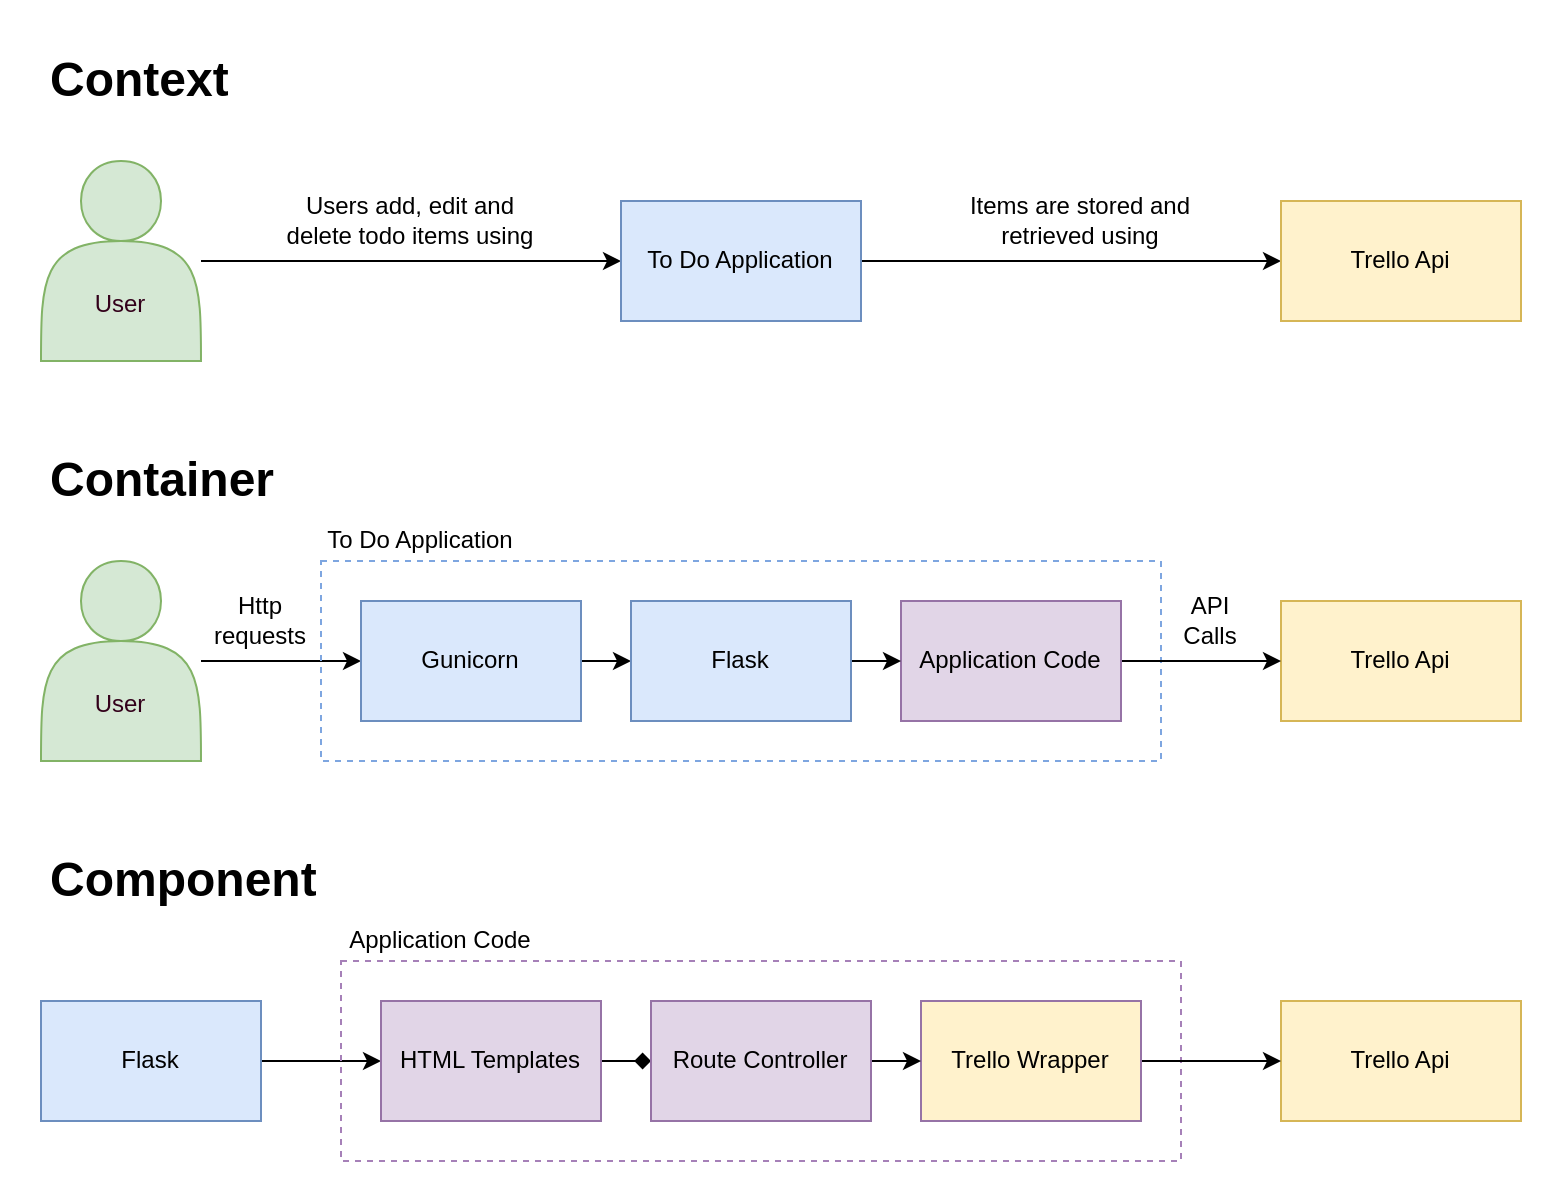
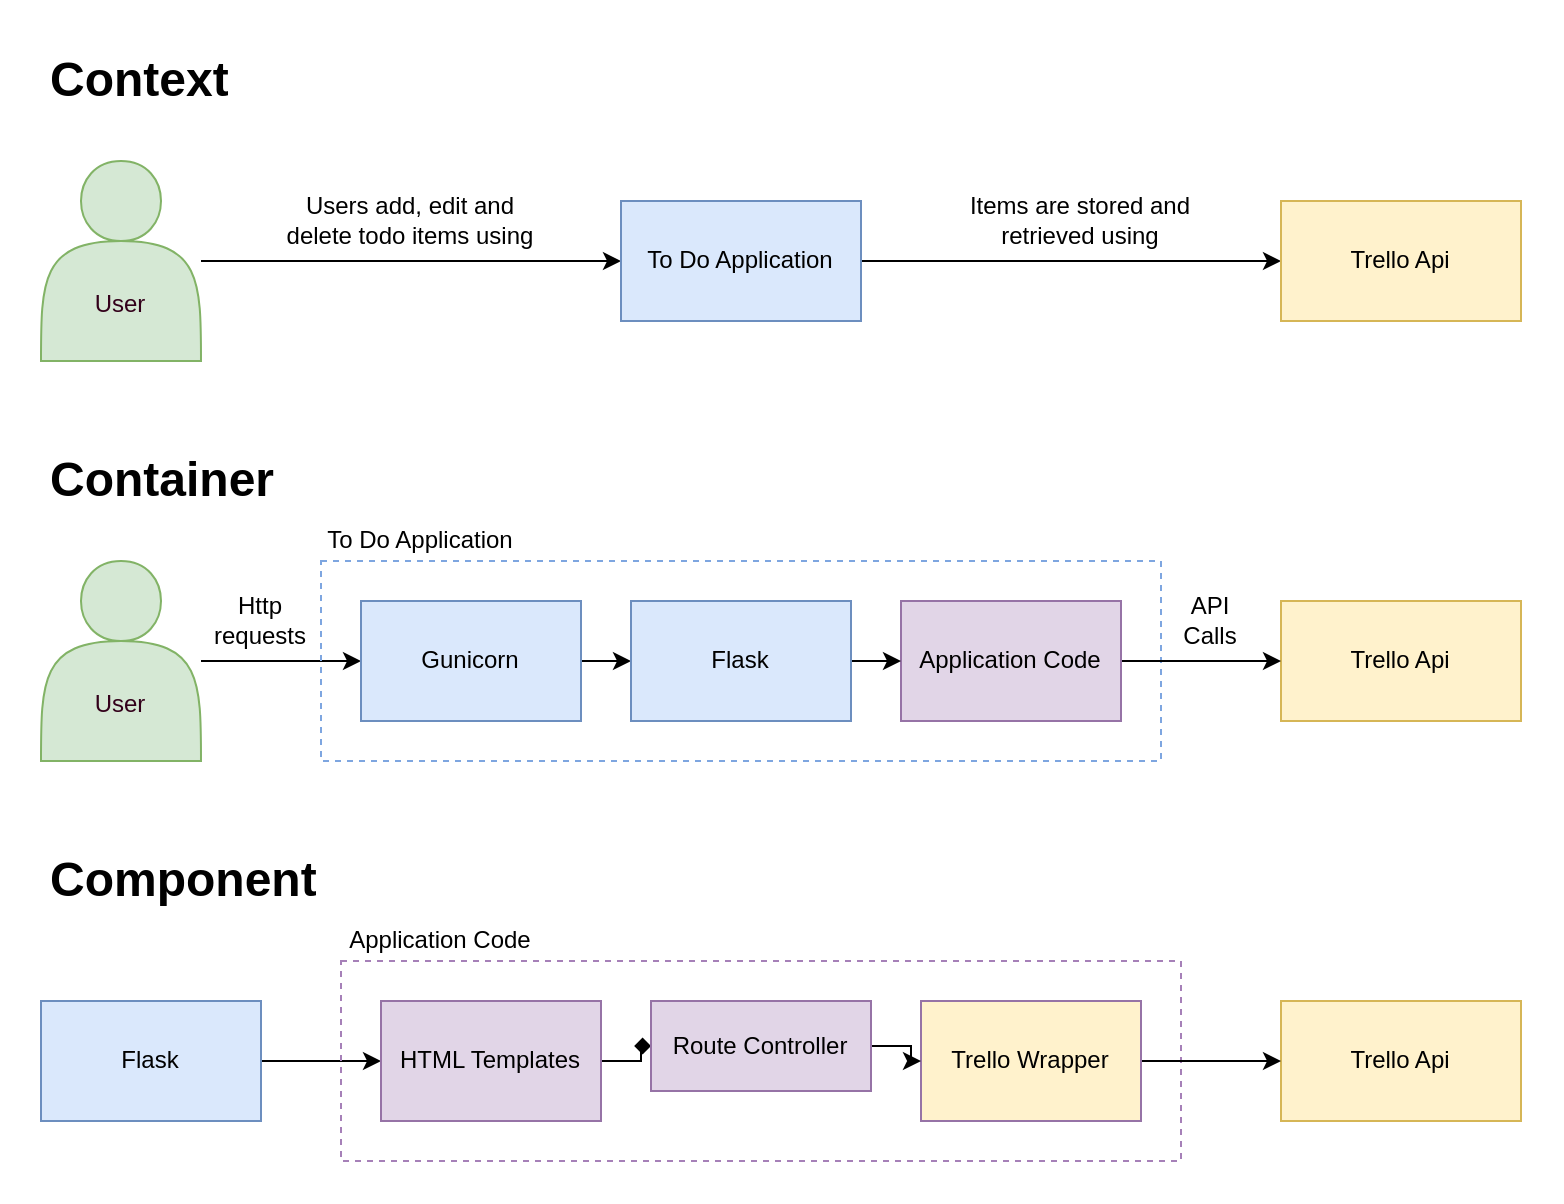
  <mxCell id="0" />
  <mxCell id="1" parent="0" />
  <mxCell id="2" value="&lt;h1&gt;&lt;span&gt;Context&lt;/span&gt;&lt;/h1&gt;&lt;h1&gt;&lt;br&gt;&lt;/h1&gt;" style="text;html=1;strokeColor=none;fillColor=none;spacing=5;spacingTop=-20;whiteSpace=wrap;overflow=hidden;rounded=0;" parent="1" vertex="1"><mxGeometry x="20" y="20" width="190" height="40" as="geometry" /></mxCell>
  <mxCell id="3" style="edgeStyle=orthogonalEdgeStyle;rounded=0;orthogonalLoop=1;jettySize=auto;html=1;exitX=0.5;exitY=1;exitDx=0;exitDy=0;" parent="1" source="2" target="2" edge="1"><mxGeometry relative="1" as="geometry" /></mxCell>
  <mxCell id="4" value="" style="edgeStyle=orthogonalEdgeStyle;rounded=0;orthogonalLoop=1;jettySize=auto;html=1;startArrow=none;startFill=0;" parent="1" source="5" target="7" edge="1"><mxGeometry relative="1" as="geometry" /></mxCell>
  <mxCell id="5" value="&lt;br&gt;&lt;br&gt;&lt;br&gt;&lt;font color=&quot;#33001a&quot;&gt;User&lt;/font&gt;" style="shape=actor;whiteSpace=wrap;html=1;fillColor=#d5e8d4;strokeColor=#82b366;" parent="1" vertex="1"><mxGeometry x="20" y="80" width="80" height="100" as="geometry" /></mxCell>
  <mxCell id="6" value="" style="edgeStyle=orthogonalEdgeStyle;rounded=0;orthogonalLoop=1;jettySize=auto;html=1;startArrow=none;startFill=0;" parent="1" source="7" target="8" edge="1"><mxGeometry relative="1" as="geometry" /></mxCell>
  <mxCell id="7" value="To Do Application" style="whiteSpace=wrap;html=1;strokeColor=#6c8ebf;fillColor=#dae8fc;fontColor=#000000;" parent="1" vertex="1"><mxGeometry x="310" y="100" width="120" height="60" as="geometry" /></mxCell>
  <mxCell id="8" value="Trello Api" style="whiteSpace=wrap;html=1;strokeColor=#d6b656;fillColor=#fff2cc;fontColor=#000000;" parent="1" vertex="1"><mxGeometry x="640" y="100" width="120" height="60" as="geometry" /></mxCell>
  <mxCell id="9" value="Users add, edit and delete todo items using" style="text;html=1;strokeColor=none;fillColor=none;align=center;verticalAlign=middle;whiteSpace=wrap;rounded=0;" parent="1" vertex="1"><mxGeometry x="140" y="100" width="130" height="20" as="geometry" /></mxCell>
  <mxCell id="10" value="Items are stored and retrieved using" style="text;html=1;strokeColor=none;fillColor=none;align=center;verticalAlign=middle;whiteSpace=wrap;rounded=0;" parent="1" vertex="1"><mxGeometry x="470" y="100" width="140" height="20" as="geometry" /></mxCell>
  <mxCell id="11" value="&lt;h1&gt;Container&lt;/h1&gt;" style="text;html=1;strokeColor=none;fillColor=none;spacing=5;spacingTop=-20;whiteSpace=wrap;overflow=hidden;rounded=0;" parent="1" vertex="1"><mxGeometry x="20" y="220" width="190" height="40" as="geometry" /></mxCell>
  <mxCell id="12" value="" style="edgeStyle=orthogonalEdgeStyle;rounded=0;orthogonalLoop=1;jettySize=auto;html=1;startArrow=none;startFill=0;fontColor=#33001A;" parent="1" source="13" target="17" edge="1"><mxGeometry relative="1" as="geometry" /></mxCell>
  <mxCell id="13" value="&lt;br&gt;&lt;br&gt;&lt;br&gt;&lt;font color=&quot;#33001a&quot;&gt;User&lt;/font&gt;" style="shape=actor;whiteSpace=wrap;html=1;fillColor=#d5e8d4;strokeColor=#82b366;" parent="1" vertex="1"><mxGeometry x="20" y="280" width="80" height="100" as="geometry" /></mxCell>
  <mxCell id="14" value="" style="rounded=0;whiteSpace=wrap;html=1;fontColor=#33001A;fillColor=none;dashed=1;strokeColor=#7EA6E0;" parent="1" vertex="1"><mxGeometry x="160" y="280" width="420" height="100" as="geometry" /></mxCell>
  <mxCell id="15" value="Trello Api" style="whiteSpace=wrap;html=1;strokeColor=#d6b656;fillColor=#fff2cc;fontColor=#000000;" parent="1" vertex="1"><mxGeometry x="640" y="300" width="120" height="60" as="geometry" /></mxCell>
  <mxCell id="16" value="" style="edgeStyle=orthogonalEdgeStyle;rounded=0;orthogonalLoop=1;jettySize=auto;html=1;startArrow=none;startFill=0;fontColor=#33001A;" parent="1" source="17" target="21" edge="1"><mxGeometry relative="1" as="geometry" /></mxCell>
  <mxCell id="17" value="Gunicorn" style="rounded=0;whiteSpace=wrap;html=1;strokeColor=#6c8ebf;fillColor=#dae8fc;fontColor=#000000;" parent="1" vertex="1"><mxGeometry x="180" y="300" width="110" height="60" as="geometry" /></mxCell>
  <mxCell id="18" value="" style="edgeStyle=orthogonalEdgeStyle;rounded=0;orthogonalLoop=1;jettySize=auto;html=1;startArrow=none;startFill=0;fontColor=#33001A;" parent="1" source="19" target="15" edge="1"><mxGeometry relative="1" as="geometry" /></mxCell>
  <mxCell id="19" value="Application Code" style="rounded=0;whiteSpace=wrap;html=1;strokeColor=#9673a6;fillColor=#e1d5e7;fontColor=#000000;" parent="1" vertex="1"><mxGeometry x="450" y="300" width="110" height="60" as="geometry" /></mxCell>
  <mxCell id="20" value="" style="edgeStyle=orthogonalEdgeStyle;rounded=0;orthogonalLoop=1;jettySize=auto;html=1;startArrow=none;startFill=0;fontColor=#33001A;" parent="1" source="21" target="19" edge="1"><mxGeometry relative="1" as="geometry" /></mxCell>
  <mxCell id="21" value="Flask" style="rounded=0;whiteSpace=wrap;html=1;strokeColor=#6c8ebf;fillColor=#dae8fc;fontColor=#000000;" parent="1" vertex="1"><mxGeometry x="315" y="300" width="110" height="60" as="geometry" /></mxCell>
  <mxCell id="22" value="To Do Application" style="text;html=1;strokeColor=none;fillColor=none;align=center;verticalAlign=middle;whiteSpace=wrap;rounded=0;" parent="1" vertex="1"><mxGeometry x="160" y="260" width="100" height="20" as="geometry" /></mxCell>
  <mxCell id="23" value="Http requests" style="text;html=1;strokeColor=none;fillColor=none;align=center;verticalAlign=middle;whiteSpace=wrap;rounded=0;" parent="1" vertex="1"><mxGeometry x="100" y="300" width="60" height="20" as="geometry" /></mxCell>
  <mxCell id="24" value="API Calls" style="text;html=1;strokeColor=none;fillColor=none;align=center;verticalAlign=middle;whiteSpace=wrap;rounded=0;" parent="1" vertex="1"><mxGeometry x="580" y="300" width="50" height="20" as="geometry" /></mxCell>
  <mxCell id="25" value="&lt;h1&gt;Component&lt;/h1&gt;" style="text;html=1;strokeColor=none;fillColor=none;spacing=5;spacingTop=-20;whiteSpace=wrap;overflow=hidden;rounded=0;" parent="1" vertex="1"><mxGeometry x="20" y="420" width="190" height="40" as="geometry" /></mxCell>
  <mxCell id="26" style="edgeStyle=orthogonalEdgeStyle;rounded=0;orthogonalLoop=1;jettySize=auto;html=1;startArrow=none;startFill=0;fontColor=#33001A;" parent="1" source="27" target="32" edge="1"><mxGeometry relative="1" as="geometry" /></mxCell>
  <mxCell id="27" value="Flask" style="rounded=0;whiteSpace=wrap;html=1;strokeColor=#6c8ebf;fillColor=#dae8fc;fontColor=#000000;" parent="1" vertex="1"><mxGeometry x="20" y="500" width="110" height="60" as="geometry" /></mxCell>
  <mxCell id="28" value="Trello Api" style="whiteSpace=wrap;html=1;strokeColor=#d6b656;fillColor=#fff2cc;fontColor=#000000;" parent="1" vertex="1"><mxGeometry x="640" y="500" width="120" height="60" as="geometry" /></mxCell>
  <mxCell id="29" value="" style="rounded=0;whiteSpace=wrap;html=1;fontColor=#33001A;fillColor=none;dashed=1;strokeColor=#A680B8;" parent="1" vertex="1"><mxGeometry x="170" y="480" width="420" height="100" as="geometry" /></mxCell>
  <mxCell id="30" value="Application Code" style="text;html=1;strokeColor=none;fillColor=none;align=center;verticalAlign=middle;whiteSpace=wrap;rounded=0;" parent="1" vertex="1"><mxGeometry x="170" y="460" width="100" height="20" as="geometry" /></mxCell>
  <mxCell id="31" value="" style="edgeStyle=orthogonalEdgeStyle;rounded=0;orthogonalLoop=1;jettySize=auto;html=1;startArrow=none;startFill=0;fontColor=#33001A;endArrow=diamond;" parent="1" source="32" target="36" edge="1"><mxGeometry relative="1" as="geometry" /></mxCell>
  <mxCell id="32" value="HTML Templates" style="rounded=0;whiteSpace=wrap;html=1;strokeColor=#9673a6;fillColor=#e1d5e7;fontColor=#000000;" parent="1" vertex="1"><mxGeometry x="190" y="500" width="110" height="60" as="geometry" /></mxCell>
  <mxCell id="33" style="edgeStyle=orthogonalEdgeStyle;rounded=0;orthogonalLoop=1;jettySize=auto;html=1;startArrow=none;startFill=0;fontColor=#33001A;" parent="1" source="34" target="28" edge="1"><mxGeometry relative="1" as="geometry" /></mxCell>
  <mxCell id="34" value="Trello Wrapper" style="rounded=0;whiteSpace=wrap;html=1;strokeColor=#9673a6;fillColor=#fff2cc;fontColor=#000000;" parent="1" vertex="1"><mxGeometry x="460" y="500" width="110" height="60" as="geometry" /></mxCell>
  <mxCell id="35" value="" style="edgeStyle=orthogonalEdgeStyle;rounded=0;orthogonalLoop=1;jettySize=auto;html=1;startArrow=none;startFill=0;fontColor=#33001A;" parent="1" source="36" target="34" edge="1"><mxGeometry relative="1" as="geometry" /></mxCell>
- <mxCell id="36" value="Route Controller" style="rounded=0;whiteSpace=wrap;html=1;strokeColor=#9673a6;fillColor=#e1d5e7;fontColor=#000000;" parent="1" vertex="1"><mxGeometry x="325" y="500" width="110" height="60" as="geometry" /></mxCell>
+ <mxCell id="36" value="Route Controller" style="rounded=0;whiteSpace=wrap;html=1;strokeColor=#9673a6;fillColor=#e1d5e7;fontColor=#000000;" parent="1" vertex="1"><mxGeometry x="325" y="500" width="110" height="45" as="geometry" /></mxCell>
